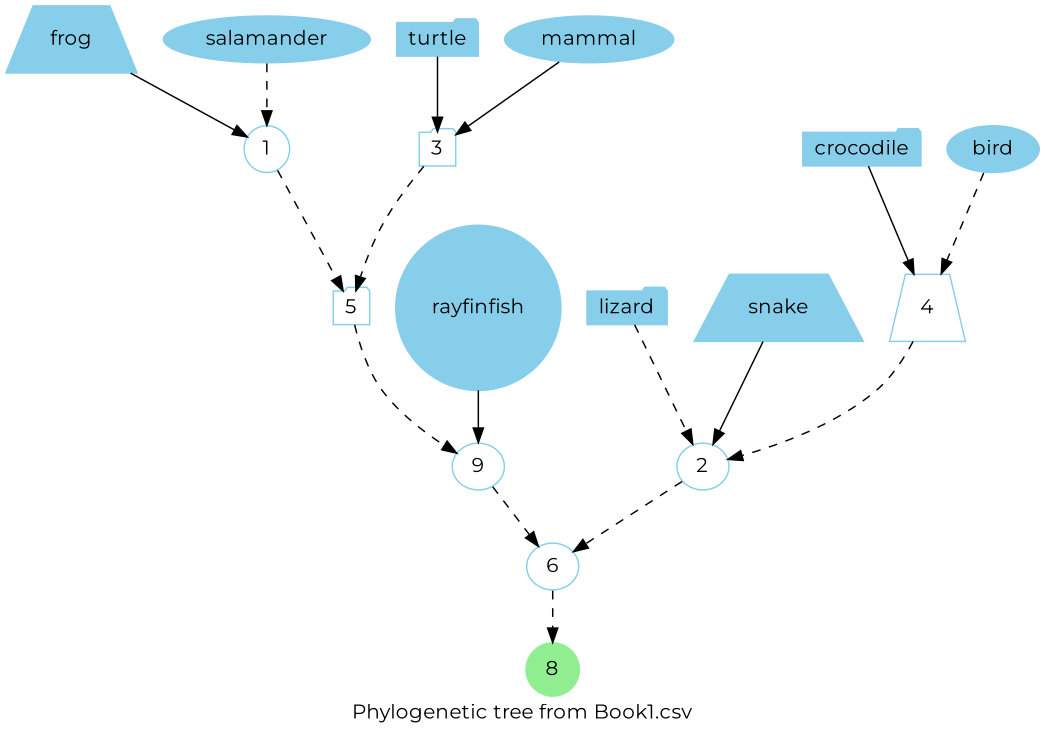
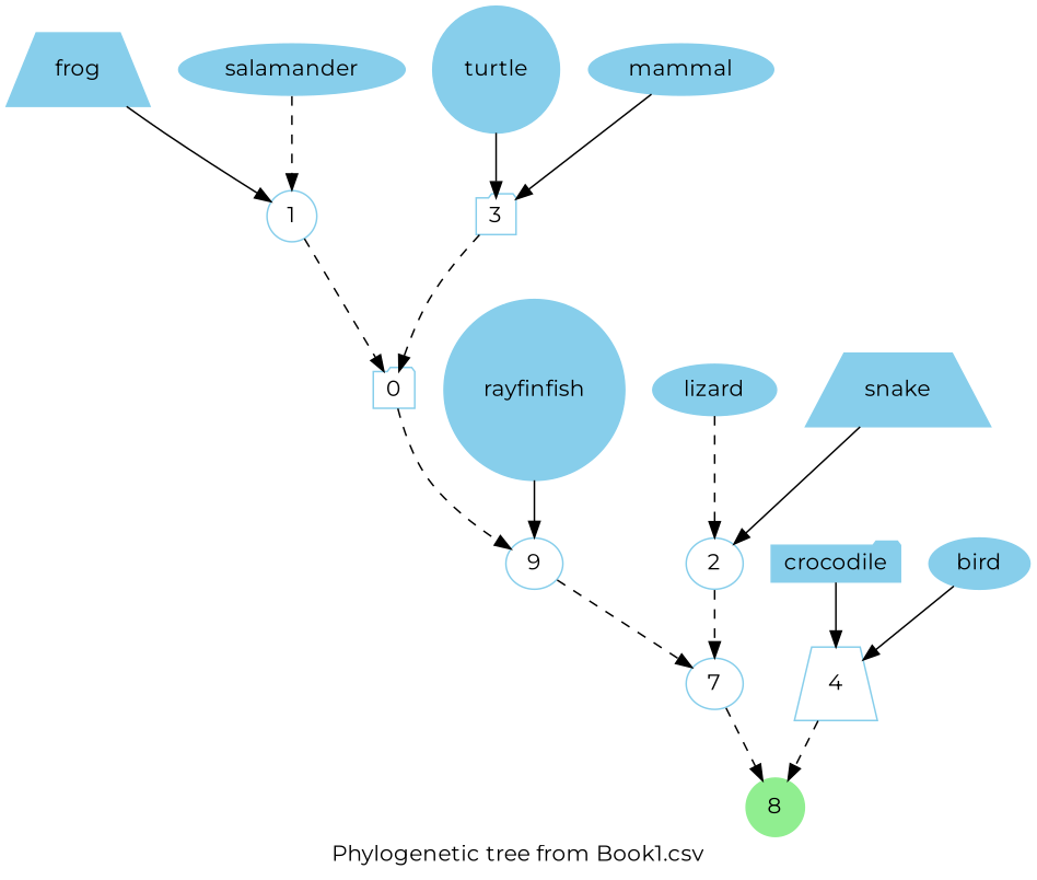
  graph {
    fontname=Montserrat
    label="Phylogenetic tree from Book1.csv"
    node [color=skyblue fontname=Montserrat shape=ellipse style=filled]
    edge [dir=forward fontname=Montserrat style=dashed]
    frog [height=.3 shape=trapezium width=.3]
    salamander [height=.3 width=.3]
    1 [height=.3 width=.3 style=""]
-   lizard [height=.3 shape=folder width=.3]
+   lizard [height=.3 width=.3]
    snake [height=.3 shape=trapezium width=.3]
    2 [height=.3 width=.3 style=""]
-   turtle [height=.3 shape=folder width=.3]
+   turtle [height=.3 shape=circle width=.3]
    mammal [height=.3 width=.3]
    3 [height=.3 shape=folder width=.3 style=""]
    crocodile [height=.3 shape=folder width=.3]
    bird [height=.3 width=.3]
    4 [height=.3 shape=trapezium width=.3 style=""]
-   5 [height=.3 shape=folder width=.3 style=""]
+   5 [height=.3 shape=folder width=.3 label=0 style=""]
    rayfinfish [height=.3 shape=circle width=.3]
    n15 [height=.3 label=9 width=.3 style=""]
-   7 [height=.3 width=.3 label=6 style=""]
+   7 [height=.3 width=.3 style=""]
    8 [color="#90EE90" height=.3 shape=circle width=.3]
    subgraph sub_1 {
      frog
    }
    subgraph sub_2 {
      salamander
    }
    subgraph sub_3 {
      1
    }
    subgraph sub_4 {
      lizard
    }
    subgraph sub_5 {
      snake
    }
    subgraph sub_6 {
      2
    }
    subgraph sub_7 {
      turtle
    }
    subgraph sub_8 {
      mammal
    }
    subgraph sub_9 {
      3
    }
    subgraph sub_10 {
      crocodile
    }
    subgraph sub_11 {
      bird
    }
    subgraph sub_12 {
      4
    }
    subgraph sub_13 {
      5
    }
    subgraph sub_14 {
      rayfinfish
    }
    subgraph sub_15 {
      n15
    }
    subgraph sub_16 {
      7
    }
    subgraph sub_17 {
      8
    }
    frog -- 1 [style=""]
    salamander -- 1
    1 -- 5
    lizard -- 2
    snake -- 2 [style=""]
    2 -- 7
    turtle -- 3 [style=""]
    mammal -- 3 [style=""]
    3 -- 5
    crocodile -- 4 [style=""]
-   bird -- 4
-   4 -- 2
+   bird -- 4 [style=""]
+   4 -- 8
    5 -- n15
    rayfinfish -- n15 [style=""]
    n15 -- 7
    7 -- 8
  }
